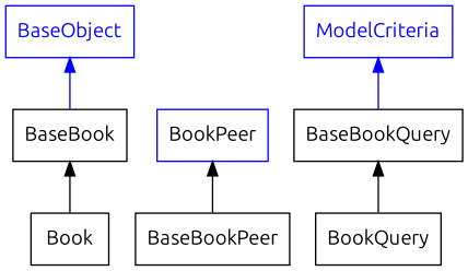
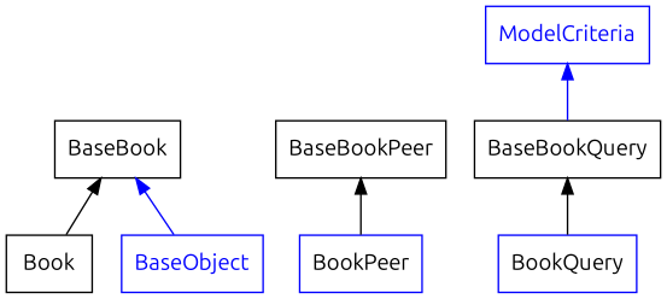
  digraph {
    fontname=Ubuntu
    rankdir=BT
    node [fontname=Ubuntu shape=box]
    edge [fontname=Ubuntu]
    Book
    BaseBook
    BaseObject [color=blue fontcolor=blue]
    BookPeer [color=blue]
    BaseBookPeer
-   BookQuery
+   BookQuery [color=blue]
    BaseBookQuery
    ModelCriteria [color=blue fontcolor=blue]
    Book -> BaseBook
-   BaseBook -> BaseObject [color=blue]
-   BaseBookPeer -> BookPeer
+   BaseObject -> BaseBook [color=blue]
+   BookPeer -> BaseBookPeer
    BookQuery -> BaseBookQuery
    BaseBookQuery -> ModelCriteria [color=blue]
  }
